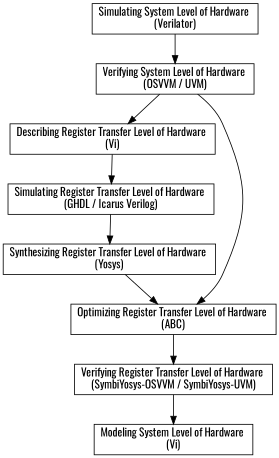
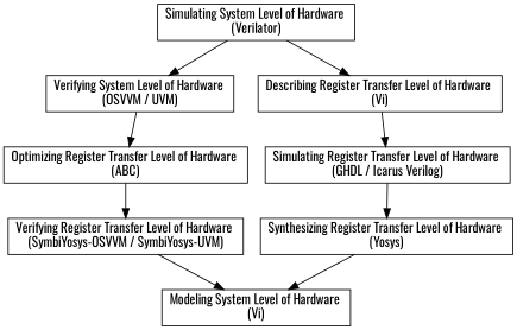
  digraph {
    fontname=Oswald
    node [fontname=Oswald shape=record]
    edge [fontname=Oswald]
    n1 [label="Modeling System Level of Hardware \n(Vi)"]
    n2 [label="Simulating System Level of Hardware \n(Verilator)"]
    n3 [label="Verifying System Level of Hardware \n(OSVVM / UVM)"]
    n4 [label="Describing Register Transfer Level of Hardware \n(Vi)"]
    n5 [label="Optimizing Register Transfer Level of Hardware \n(ABC)"]
    n6 [label="Simulating Register Transfer Level of Hardware \n(GHDL / Icarus Verilog)"]
    n7 [label="Synthesizing Register Transfer Level of Hardware \n(Yosys)"]
    n8 [label="Verifying Register Transfer Level of Hardware \n(SymbiYosys-OSVVM / SymbiYosys-UVM)"]
    n2 -> n3
-   n3 -> n4
+   n2 -> n4
    n3 -> n5
    n4 -> n6
    n5 -> n8
    n6 -> n7
-   n7 -> n5
+   n7 -> n1
    n8 -> n1
  }
